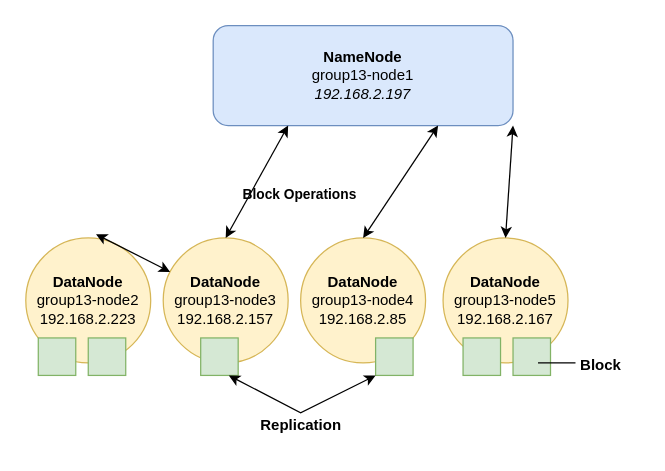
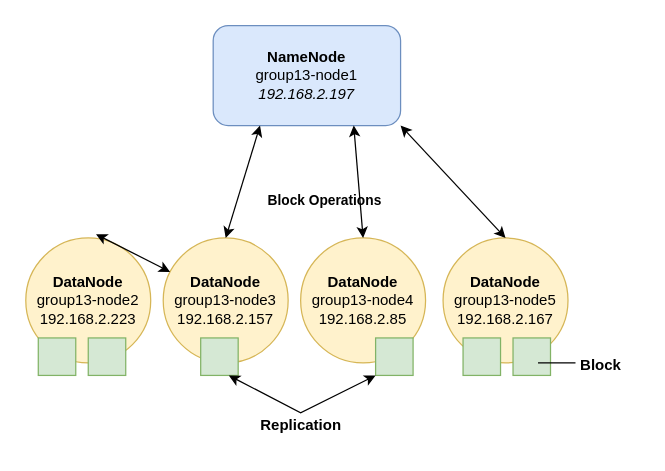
  <mxCell id="0" />
  <mxCell id="1" parent="0" />
- <mxCell id="2" value="&lt;div&gt;&lt;b&gt;NameNode&lt;/b&gt;&lt;/div&gt;&lt;div&gt;group13-node1&lt;/div&gt;&lt;div&gt;&lt;i&gt;192.168.2.197&lt;/i&gt;&lt;/div&gt;" style="rounded=1;whiteSpace=wrap;html=1;fillColor=#dae8fc;strokeColor=#6c8ebf;" parent="1" vertex="1"><mxGeometry x="170" y="20" width="240" height="80" as="geometry" /></mxCell>
+ <mxCell id="2" value="&lt;div&gt;&lt;b&gt;NameNode&lt;/b&gt;&lt;/div&gt;&lt;div&gt;group13-node1&lt;/div&gt;&lt;div&gt;&lt;i&gt;192.168.2.197&lt;/i&gt;&lt;/div&gt;" style="rounded=1;whiteSpace=wrap;html=1;fillColor=#dae8fc;strokeColor=#6c8ebf;" parent="1" vertex="1"><mxGeometry x="170" y="20" width="150" height="80" as="geometry" /></mxCell>
  <mxCell id="3" value="&lt;div&gt;&lt;b&gt;DataNode&lt;/b&gt;&lt;/div&gt;&lt;div&gt;group13-node2&lt;/div&gt;&lt;div&gt;192.168.2.223&lt;/div&gt;" style="ellipse;whiteSpace=wrap;html=1;aspect=fixed;fillColor=#fff2cc;strokeColor=#d6b656;" parent="1" vertex="1"><mxGeometry x="20" y="190" width="100" height="100" as="geometry" /></mxCell>
  <mxCell id="4" value="&lt;div&gt;&lt;b&gt;DataNode&lt;/b&gt;&lt;/div&gt;&lt;div&gt;group13-node3&lt;/div&gt;&lt;div&gt;192.168.2.157&lt;/div&gt;" style="ellipse;whiteSpace=wrap;html=1;aspect=fixed;fillColor=#fff2cc;strokeColor=#d6b656;" parent="1" vertex="1"><mxGeometry x="130" y="190" width="100" height="100" as="geometry" /></mxCell>
  <mxCell id="5" value="&lt;div&gt;&lt;b&gt;DataNode&lt;/b&gt;&lt;/div&gt;&lt;div&gt;group13-node4&lt;/div&gt;&lt;div&gt;192.168.2.85&lt;/div&gt;" style="ellipse;whiteSpace=wrap;html=1;aspect=fixed;fillColor=#fff2cc;strokeColor=#d6b656;" parent="1" vertex="1"><mxGeometry x="240" y="190" width="100" height="100" as="geometry" /></mxCell>
  <mxCell id="6" value="&lt;div&gt;&lt;b&gt;DataNode&lt;/b&gt;&lt;/div&gt;&lt;div&gt;group13-node5&lt;/div&gt;&lt;div&gt;192.168.2.167&lt;/div&gt;" style="ellipse;whiteSpace=wrap;html=1;aspect=fixed;fillColor=#fff2cc;strokeColor=#d6b656;" parent="1" vertex="1"><mxGeometry x="354" y="190" width="100" height="100" as="geometry" /></mxCell>
  <mxCell id="7" value="" style="whiteSpace=wrap;html=1;aspect=fixed;fillColor=#d5e8d4;strokeColor=#82b366;" vertex="1" parent="1"><mxGeometry x="410" y="270" width="30" height="30" as="geometry" /></mxCell>
  <mxCell id="8" value="" style="whiteSpace=wrap;html=1;aspect=fixed;fillColor=#d5e8d4;strokeColor=#82b366;" vertex="1" parent="1"><mxGeometry x="370" y="270" width="30" height="30" as="geometry" /></mxCell>
  <mxCell id="9" value="" style="whiteSpace=wrap;html=1;aspect=fixed;fillColor=#d5e8d4;strokeColor=#82b366;" vertex="1" parent="1"><mxGeometry x="70" y="270" width="30" height="30" as="geometry" /></mxCell>
  <mxCell id="10" value="" style="whiteSpace=wrap;html=1;aspect=fixed;fillColor=#d5e8d4;strokeColor=#82b366;" vertex="1" parent="1"><mxGeometry x="300" y="270" width="30" height="30" as="geometry" /></mxCell>
  <mxCell id="11" value="" style="whiteSpace=wrap;html=1;aspect=fixed;fillColor=#d5e8d4;strokeColor=#82b366;" vertex="1" parent="1"><mxGeometry x="30" y="270" width="30" height="30" as="geometry" /></mxCell>
  <mxCell id="12" value="" style="whiteSpace=wrap;html=1;aspect=fixed;fillColor=#d5e8d4;strokeColor=#82b366;" vertex="1" parent="1"><mxGeometry x="160" y="270" width="30" height="30" as="geometry" /></mxCell>
  <mxCell id="13" value="" style="endArrow=classic;startArrow=classic;html=1;rounded=0;exitX=0.562;exitY=-0.03;exitDx=0;exitDy=0;exitPerimeter=0;" edge="1" parent="1" source="3" target="4"><mxGeometry width="50" height="50" relative="1" as="geometry"><mxPoint x="80" y="180" as="sourcePoint" /><mxPoint x="160" y="100" as="targetPoint" /></mxGeometry></mxCell>
  <mxCell id="14" value="" style="endArrow=classic;startArrow=classic;html=1;rounded=0;entryX=0.25;entryY=1;entryDx=0;entryDy=0;exitX=0.5;exitY=0;exitDx=0;exitDy=0;" edge="1" parent="1" source="4" target="2"><mxGeometry width="50" height="50" relative="1" as="geometry"><mxPoint x="86" y="197" as="sourcePoint" /><mxPoint x="180" y="110" as="targetPoint" /></mxGeometry></mxCell>
  <mxCell id="15" value="" style="endArrow=classic;startArrow=classic;html=1;rounded=0;entryX=0.75;entryY=1;entryDx=0;entryDy=0;exitX=0.5;exitY=0;exitDx=0;exitDy=0;" edge="1" parent="1" source="5" target="2"><mxGeometry width="50" height="50" relative="1" as="geometry"><mxPoint x="96" y="207" as="sourcePoint" /><mxPoint x="190" y="120" as="targetPoint" /></mxGeometry></mxCell>
  <mxCell id="16" value="" style="endArrow=classic;startArrow=classic;html=1;rounded=0;entryX=1;entryY=1;entryDx=0;entryDy=0;exitX=0.5;exitY=0;exitDx=0;exitDy=0;" edge="1" parent="1" source="6" target="2"><mxGeometry width="50" height="50" relative="1" as="geometry"><mxPoint x="106" y="217" as="sourcePoint" /><mxPoint x="200" y="130" as="targetPoint" /></mxGeometry></mxCell>
  <mxCell id="17" value="" style="endArrow=none;html=1;rounded=0;" edge="1" parent="1"><mxGeometry width="50" height="50" relative="1" as="geometry"><mxPoint x="430" y="290" as="sourcePoint" /><mxPoint x="460" y="290" as="targetPoint" /></mxGeometry></mxCell>
  <mxCell id="18" value="&lt;b&gt;Block&lt;/b&gt;" style="text;html=1;align=center;verticalAlign=middle;resizable=0;points=[];autosize=1;strokeColor=none;fillColor=none;" vertex="1" parent="1"><mxGeometry x="450" y="277" width="60" height="30" as="geometry" /></mxCell>
  <mxCell id="19" value="" style="endArrow=classic;startArrow=classic;html=1;rounded=0;exitX=0.75;exitY=1;exitDx=0;exitDy=0;entryX=0;entryY=1;entryDx=0;entryDy=0;" edge="1" parent="1" source="12" target="10"><mxGeometry width="50" height="50" relative="1" as="geometry"><mxPoint x="190" y="307" as="sourcePoint" /><mxPoint x="290" y="300" as="targetPoint" /><Array as="points"><mxPoint x="240" y="330" /></Array></mxGeometry></mxCell>
  <mxCell id="20" value="&lt;b&gt;Replication&lt;/b&gt;" style="text;html=1;align=center;verticalAlign=middle;resizable=0;points=[];autosize=1;strokeColor=none;fillColor=none;" vertex="1" parent="1"><mxGeometry x="195" y="325" width="90" height="30" as="geometry" /></mxCell>
- <mxCell id="21" value="&lt;b style=&quot;font-size: 11px;&quot;&gt;Block Operations&lt;/b&gt;" style="text;html=1;align=center;verticalAlign=middle;resizable=0;points=[];autosize=1;strokeColor=none;fillColor=none;fontSize=11;" vertex="1" parent="1"><mxGeometry x="184" y="140" width="110" height="30" as="geometry" /></mxCell>
+ <mxCell id="21" value="&lt;b style=&quot;font-size: 11px;&quot;&gt;Block Operations&lt;/b&gt;" style="text;html=1;align=center;verticalAlign=middle;resizable=0;points=[];autosize=1;strokeColor=none;fillColor=none;fontSize=11;" vertex="1" parent="1"><mxGeometry x="204" y="145" width="110" height="30" as="geometry" /></mxCell>
